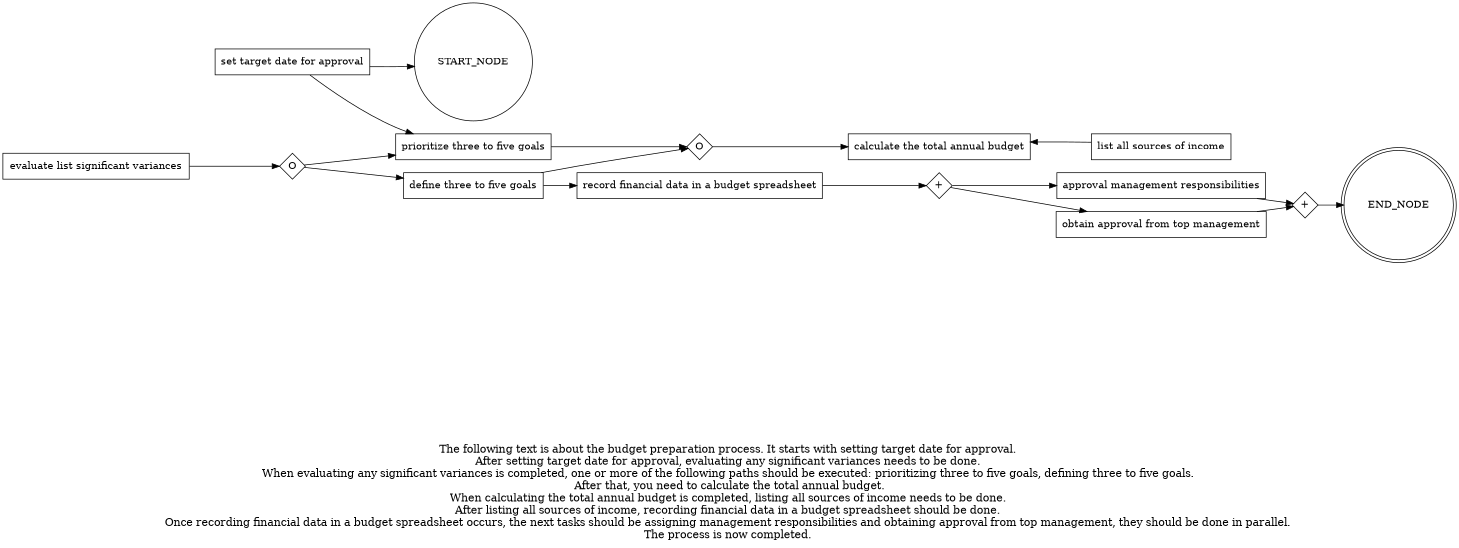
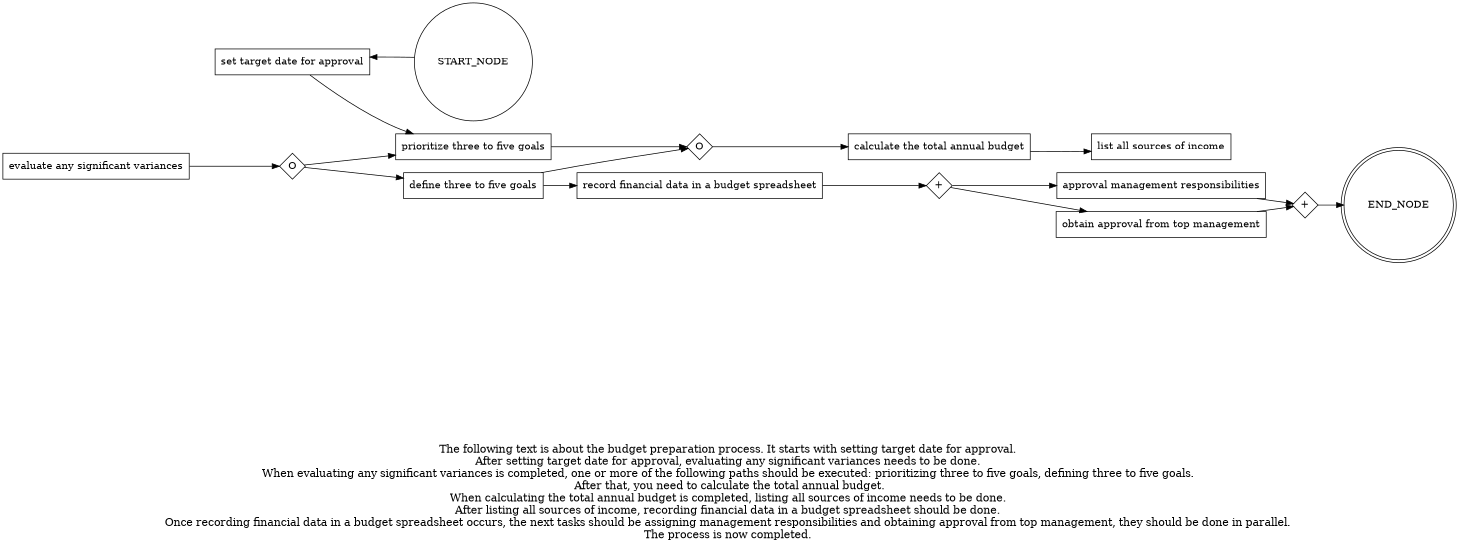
  digraph {
    fontsize=15
    label="\n\n\nThe following text is about the budget preparation process. It starts with setting target date for approval. \nAfter setting target date for approval, evaluating any significant variances needs to be done. \nWhen evaluating any significant variances is completed, one or more of the following paths should be executed: prioritizing three to five goals, defining three to five goals. \nAfter that, you need to calculate the total annual budget.\nWhen calculating the total annual budget is completed, listing all sources of income needs to be done. \nAfter listing all sources of income, recording financial data in a budget spreadsheet should be done. \nOnce recording financial data in a budget spreadsheet occurs, the next tasks should be assigning management responsibilities and obtaining approval from top management, they should be done in parallel. \nThe process is now completed. \n"
    rankdir=LR
    node [shape=box]
    "set target date for approval"
-   "evaluate any significant variances" [label="evaluate list significant variances"]
+   "evaluate any significant variances"
    n3 [fixedsize=true label=O shape=diamond width=0.5]
    "prioritize three to five goals"
    "define three to five goals"
    n6 [fixedsize=true label=O shape=diamond width=0.5]
    "calculate the total annual budget"
    "list all sources of income"
    "record financial data in a budget spreadsheet"
    n10 [fixedsize=true label="+" shape=diamond width=0.5]
    n11 [label="approval management responsibilities"]
    "obtain approval from top management"
    n13 [fixedsize=true label="+" shape=diamond width=0.5]
    END_NODE [shape=doublecircle width=0.2]
    START_NODE [shape=circle width=0.3]
    subgraph sub_1 {
      "set target date for approval"
      "evaluate any significant variances"
      n3
      "prioritize three to five goals"
      "define three to five goals"
      n6
      "calculate the total annual budget"
      "list all sources of income"
      "record financial data in a budget spreadsheet"
      n10
      n11
      "obtain approval from top management"
      n13
    }
    "set target date for approval" -> "prioritize three to five goals"
    "evaluate any significant variances" -> n3
    n3 -> "prioritize three to five goals"
    n3 -> "define three to five goals"
    "prioritize three to five goals" -> n6
    "define three to five goals" -> n6
    "define three to five goals" -> "record financial data in a budget spreadsheet"
    n6 -> "calculate the total annual budget"
-   "list all sources of income" -> "calculate the total annual budget"
+   "calculate the total annual budget" -> "list all sources of income"
    "record financial data in a budget spreadsheet" -> n10
    n10 -> n11
    n10 -> "obtain approval from top management"
    n11 -> n13
    "obtain approval from top management" -> n13
    n13 -> END_NODE
-   "set target date for approval" -> START_NODE
+   START_NODE -> "set target date for approval"
  }
